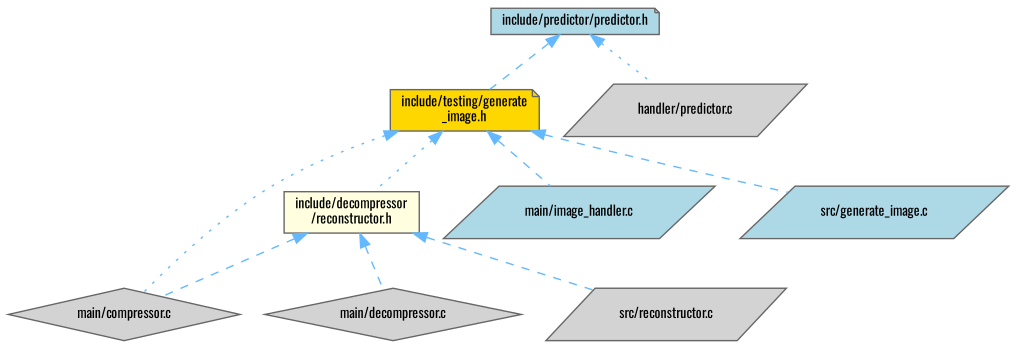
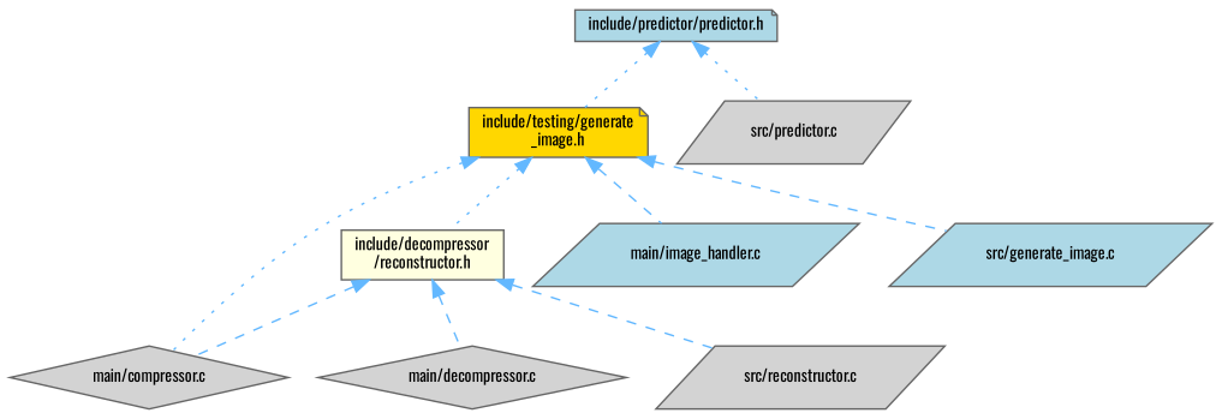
  digraph {
    fontname=Oswald
    node [color=grey40 fillcolor=lightgrey fontname=Oswald fontsize=10 shape=parallelogram style=filled]
    edge [color=steelblue1 dir=back fontname=Oswald fontsize=10 labelfontname=Helvetica labelfontsize=10 style=dashed]
    n1 [color=gray40 fillcolor=lightblue fontcolor=black height=0.2 label="include/predictor/predictor.h" shape=note width=0.4]
    n2 [fillcolor=gold height=0.2 label="include/testing/generate\l_image.h" shape=note width=0.4]
-   n3 [height=0.2 label="handler/predictor.c" width=0.4]
+   n3 [height=0.2 label="src/predictor.c" width=0.4]
    n4 [fillcolor=lightyellow height=0.2 label="include/decompressor\l/reconstructor.h" shape=box width=0.4]
    n5 [height=0.2 label="main/compressor.c" shape=diamond width=0.4]
    n6 [height=0.2 label="main/decompressor.c" shape=diamond width=0.4]
    n7 [height=0.2 label="src/reconstructor.c" width=0.4]
    n8 [fillcolor=lightblue height=0.2 label="main/image_handler.c" width=0.4]
    n9 [fillcolor=lightblue height=0.2 label="src/generate_image.c" width=0.4]
-   n1 -> n2
+   n1 -> n2 [style=dotted]
    n1 -> n3 [style=dotted]
    n2 -> n4 [style=dotted]
    n2 -> n5 [style=dotted]
    n2 -> n8
    n2 -> n9
    n4 -> n5
    n4 -> n6
    n4 -> n7
  }
